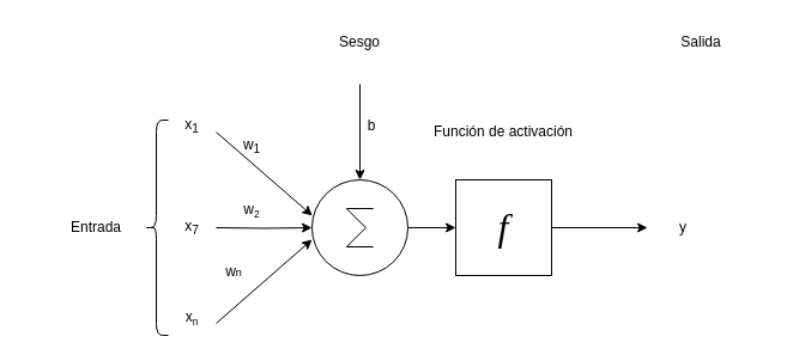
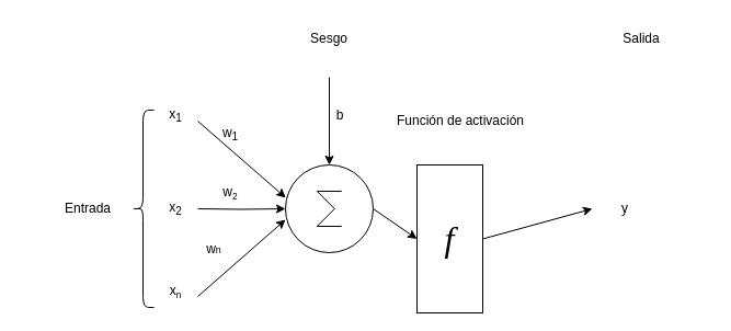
  <mxCell id="0" />
  <mxCell id="1" parent="0" />
  <mxCell id="2" style="edgeStyle=orthogonalEdgeStyle;rounded=0;orthogonalLoop=1;jettySize=auto;html=1;entryX=0;entryY=0.5;entryDx=0;entryDy=0;entryPerimeter=0;" parent="1" target="6" edge="1"><mxGeometry relative="1" as="geometry"><mxPoint x="180" y="190" as="sourcePoint" /><mxPoint x="260" y="190" as="targetPoint" /></mxGeometry></mxCell>
  <mxCell id="3" value="" style="endArrow=classic;html=1;rounded=0;entryX=0.003;entryY=0.374;entryDx=0;entryDy=0;entryPerimeter=0;" parent="1" target="6" edge="1"><mxGeometry width="50" height="50" relative="1" as="geometry"><mxPoint x="180" y="110" as="sourcePoint" /><mxPoint x="260" y="190" as="targetPoint" /></mxGeometry></mxCell>
  <mxCell id="4" style="rounded=0;orthogonalLoop=1;jettySize=auto;html=1;entryX=0;entryY=0.624;entryDx=0;entryDy=0;entryPerimeter=0;" parent="1" target="6" edge="1"><mxGeometry relative="1" as="geometry"><mxPoint x="180" y="270" as="sourcePoint" /><mxPoint x="260" y="190" as="targetPoint" /></mxGeometry></mxCell>
  <mxCell id="5" value="" style="endArrow=classic;html=1;rounded=0;exitX=1;exitY=0.5;exitDx=0;exitDy=0;entryX=0;entryY=0.5;entryDx=0;entryDy=0;exitPerimeter=0;" parent="1" source="6" target="7" edge="1"><mxGeometry width="50" height="50" relative="1" as="geometry"><mxPoint x="340" y="190" as="sourcePoint" /><mxPoint x="380" y="190" as="targetPoint" /></mxGeometry></mxCell>
  <mxCell id="6" value="" style="verticalLabelPosition=bottom;shadow=0;dashed=0;align=center;html=1;verticalAlign=top;shape=mxgraph.electrical.abstract.sum;" parent="1" vertex="1"><mxGeometry x="260" y="150" width="80" height="80" as="geometry" /></mxCell>
- <mxCell id="7" value="&lt;font face=&quot;Lucida Console&quot; style=&quot;font-size: 32px;&quot;&gt;&lt;i&gt;f&lt;/i&gt;&lt;/font&gt;" style="whiteSpace=wrap;html=1;aspect=fixed;" parent="1" vertex="1"><mxGeometry x="380" y="150" width="80" height="80" as="geometry" /></mxCell>
+ <mxCell id="7" value="&lt;font face=&quot;Lucida Console&quot; style=&quot;font-size: 32px;&quot;&gt;&lt;i&gt;f&lt;/i&gt;&lt;/font&gt;" style="whiteSpace=wrap;html=1;aspect=fixed;" parent="1" vertex="1"><mxGeometry x="380" y="150" width="60" height="135" as="geometry" /></mxCell>
  <mxCell id="8" value="" style="endArrow=classic;html=1;rounded=0;exitX=1;exitY=0.5;exitDx=0;exitDy=0;" parent="1" source="7" edge="1"><mxGeometry width="50" height="50" relative="1" as="geometry"><mxPoint x="370" y="190" as="sourcePoint" /><mxPoint x="540" y="190" as="targetPoint" /></mxGeometry></mxCell>
  <mxCell id="9" value="w&lt;sub&gt;1&lt;/sub&gt;" style="text;html=1;align=center;verticalAlign=middle;whiteSpace=wrap;rounded=0;" parent="1" vertex="1"><mxGeometry x="180" y="107" width="60" height="30" as="geometry" /></mxCell>
  <mxCell id="10" value="w&lt;font size=&quot;1&quot;&gt;&lt;sub&gt;2&lt;/sub&gt;&lt;/font&gt;" style="text;html=1;align=center;verticalAlign=middle;whiteSpace=wrap;rounded=0;" parent="1" vertex="1"><mxGeometry x="180" y="160" width="60" height="30" as="geometry" /></mxCell>
  <mxCell id="11" value="w&lt;span style=&quot;font-size: 9px;&quot;&gt;n&lt;/span&gt;" style="text;html=1;align=center;verticalAlign=middle;whiteSpace=wrap;rounded=0;" parent="1" vertex="1"><mxGeometry x="165" y="212" width="60" height="30" as="geometry" /></mxCell>
  <mxCell id="12" style="rounded=0;orthogonalLoop=1;jettySize=auto;html=1;entryX=0.5;entryY=0;entryDx=0;entryDy=0;entryPerimeter=0;" parent="1" target="6" edge="1"><mxGeometry relative="1" as="geometry"><mxPoint x="300" y="70" as="sourcePoint" /><mxPoint x="260" y="260" as="targetPoint" /></mxGeometry></mxCell>
  <mxCell id="13" value="b" style="text;html=1;align=center;verticalAlign=middle;whiteSpace=wrap;rounded=0;" parent="1" vertex="1"><mxGeometry x="280" y="90" width="60" height="30" as="geometry" /></mxCell>
  <mxCell id="14" value="Sesgo" style="text;html=1;align=center;verticalAlign=middle;whiteSpace=wrap;rounded=0;" parent="1" vertex="1"><mxGeometry x="270" y="20" width="60" height="30" as="geometry" /></mxCell>
  <mxCell id="15" value="Función de activación" style="text;html=1;align=center;verticalAlign=middle;whiteSpace=wrap;rounded=0;" parent="1" vertex="1"><mxGeometry x="360" y="95" width="120" height="30" as="geometry" /></mxCell>
  <mxCell id="16" value="Salida" style="text;html=1;align=center;verticalAlign=middle;whiteSpace=wrap;rounded=0;" parent="1" vertex="1"><mxGeometry x="525" y="20" width="120" height="30" as="geometry" /></mxCell>
  <mxCell id="17" value="Entrada" style="text;html=1;align=center;verticalAlign=middle;whiteSpace=wrap;rounded=0;" parent="1" vertex="1"><mxGeometry x="20" y="175" width="120" height="30" as="geometry" /></mxCell>
  <mxCell id="18" value="" style="shape=curlyBracket;whiteSpace=wrap;html=1;rounded=1;labelPosition=left;verticalLabelPosition=middle;align=right;verticalAlign=middle;" parent="1" vertex="1"><mxGeometry x="120" y="100" width="20" height="180" as="geometry" /></mxCell>
  <mxCell id="19" value="x&lt;sub&gt;1&lt;/sub&gt;" style="text;html=1;align=center;verticalAlign=middle;whiteSpace=wrap;rounded=0;fontStyle=0" parent="1" vertex="1"><mxGeometry x="130" y="90" width="60" height="30" as="geometry" /></mxCell>
- <mxCell id="20" value="x&lt;sub&gt;7&lt;/sub&gt;" style="text;html=1;align=center;verticalAlign=middle;whiteSpace=wrap;rounded=0;fontStyle=0" parent="1" vertex="1"><mxGeometry x="130" y="175" width="60" height="30" as="geometry" /></mxCell>
+ <mxCell id="20" value="x&lt;sub&gt;2&lt;/sub&gt;" style="text;html=1;align=center;verticalAlign=middle;whiteSpace=wrap;rounded=0;fontStyle=0" parent="1" vertex="1"><mxGeometry x="130" y="175" width="60" height="30" as="geometry" /></mxCell>
  <mxCell id="21" value="x&lt;font size=&quot;1&quot;&gt;&lt;sub&gt;n&lt;/sub&gt;&lt;/font&gt;" style="text;html=1;align=center;verticalAlign=middle;whiteSpace=wrap;rounded=0;fontStyle=0" parent="1" vertex="1"><mxGeometry x="130" y="250" width="60" height="30" as="geometry" /></mxCell>
  <mxCell id="22" value="y" style="text;html=1;align=center;verticalAlign=middle;whiteSpace=wrap;rounded=0;fontStyle=0" parent="1" vertex="1"><mxGeometry x="540" y="175" width="60" height="30" as="geometry" /></mxCell>
